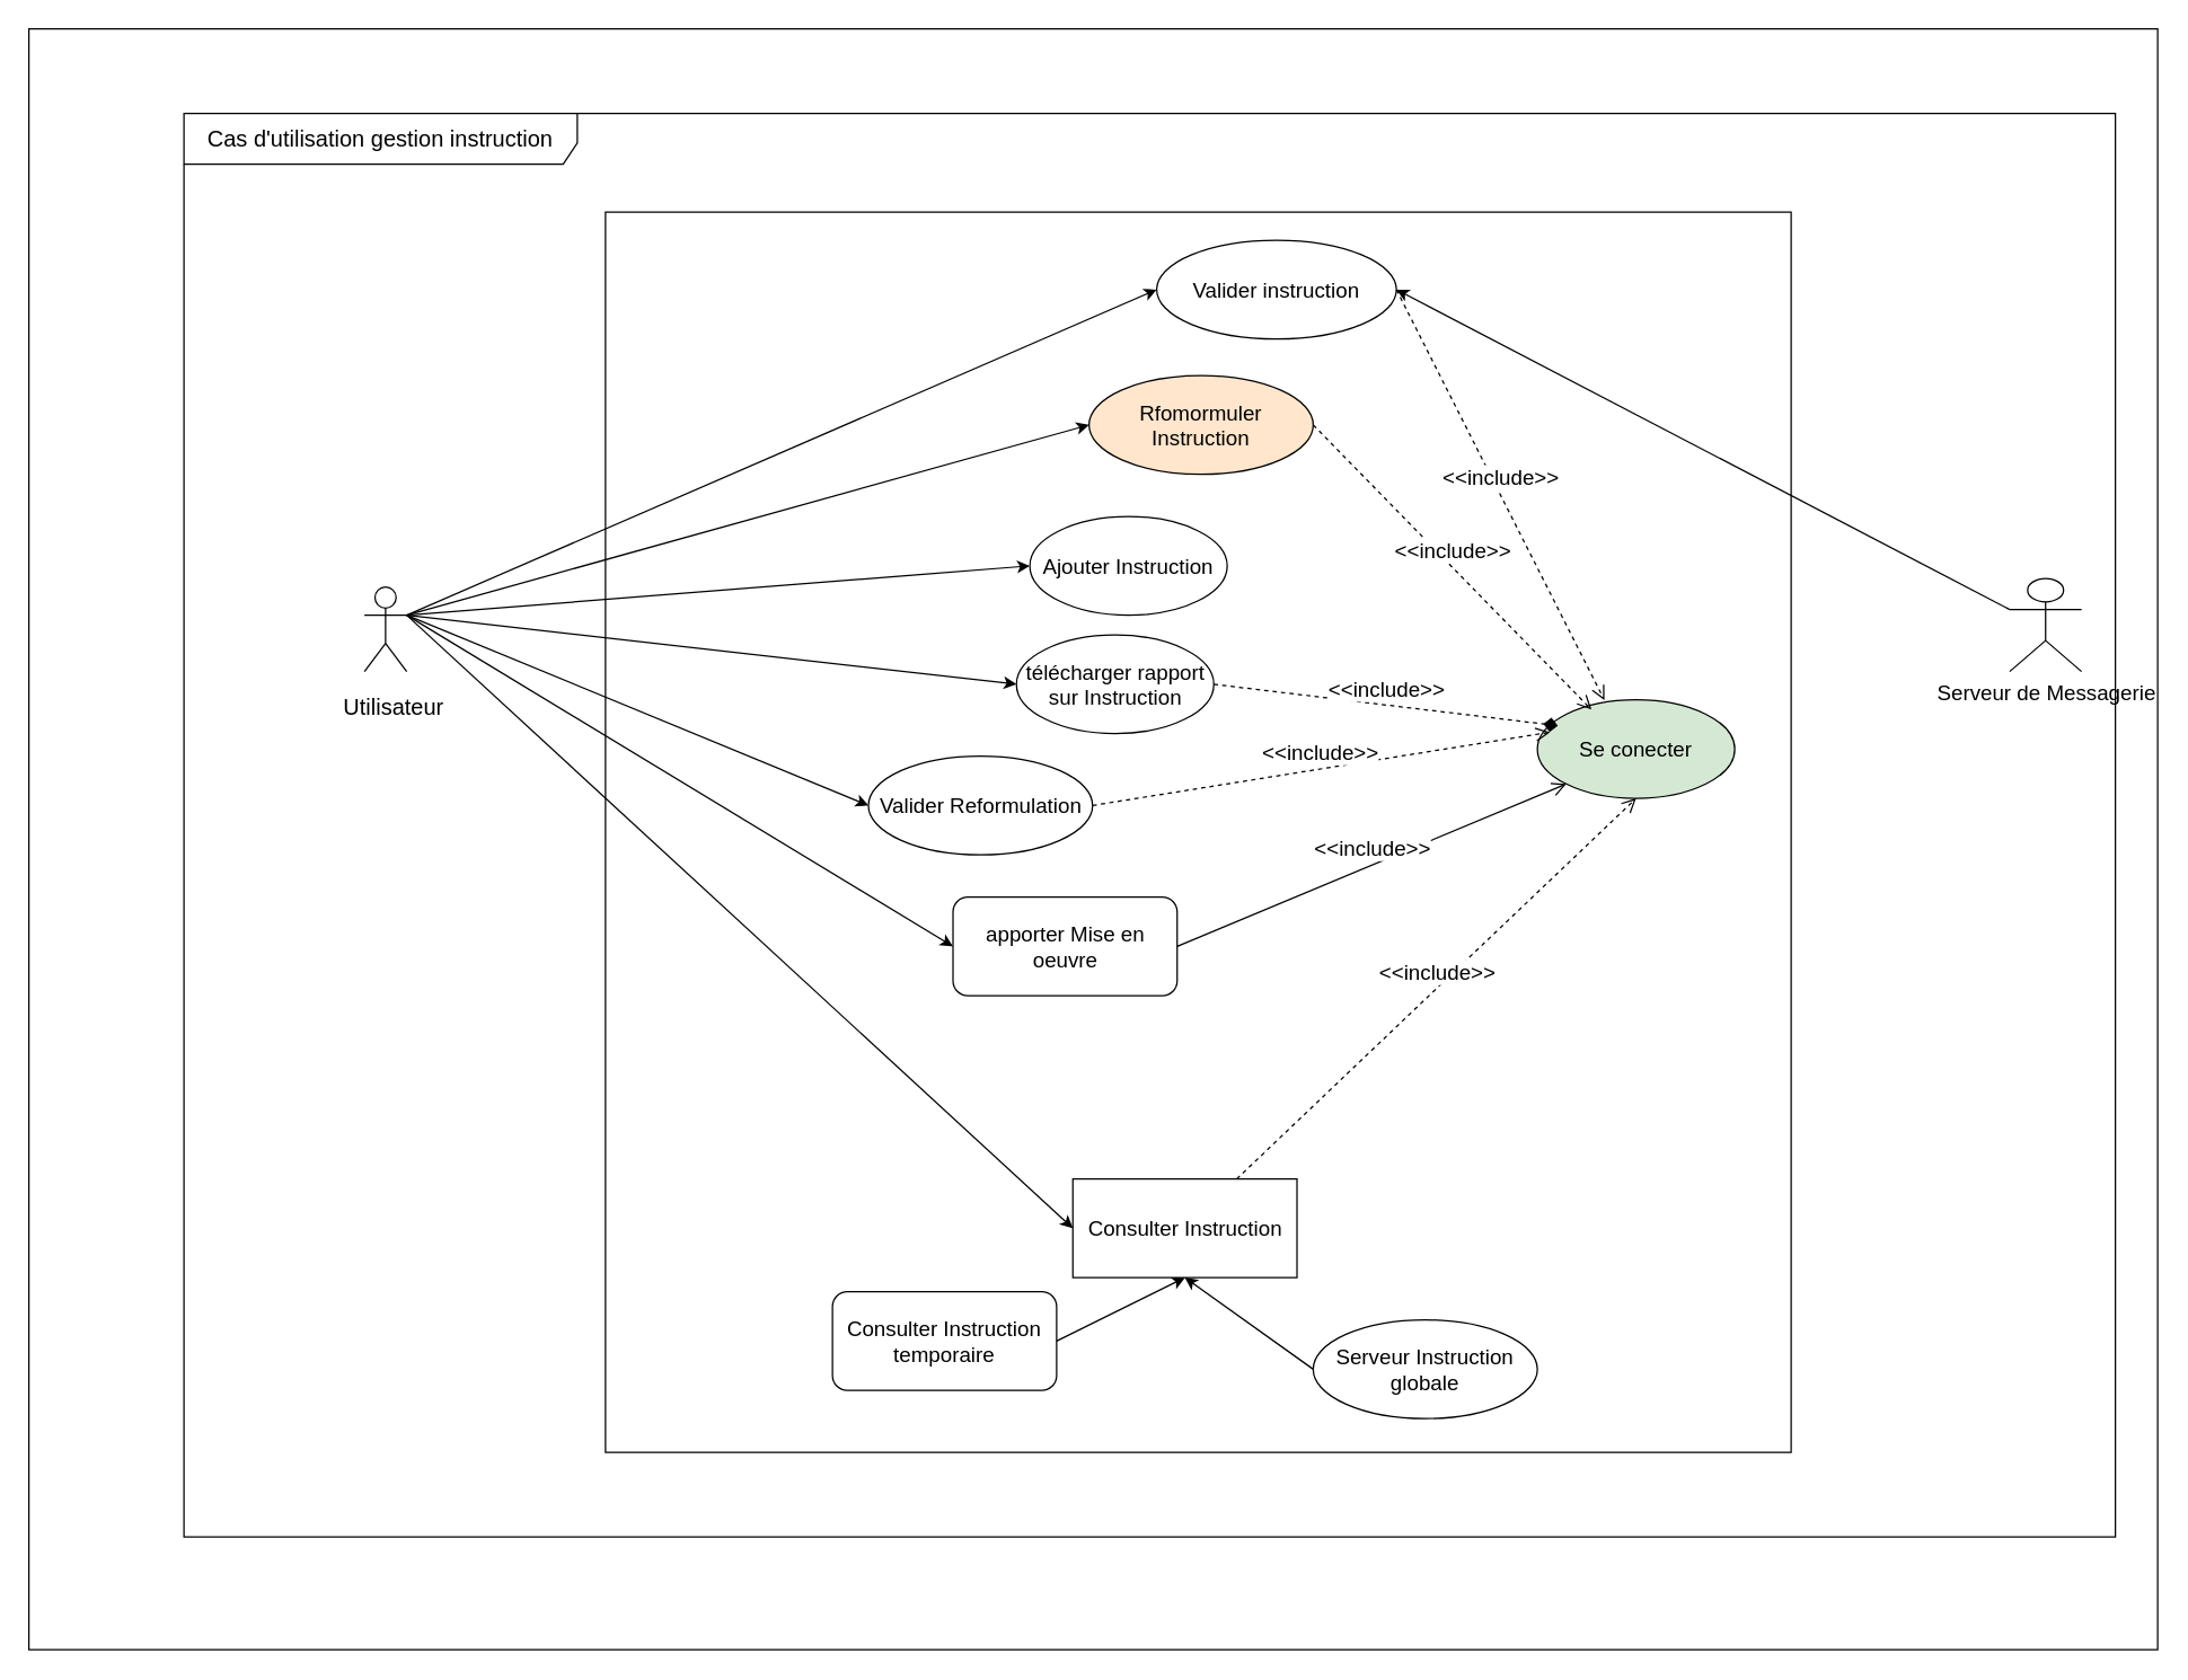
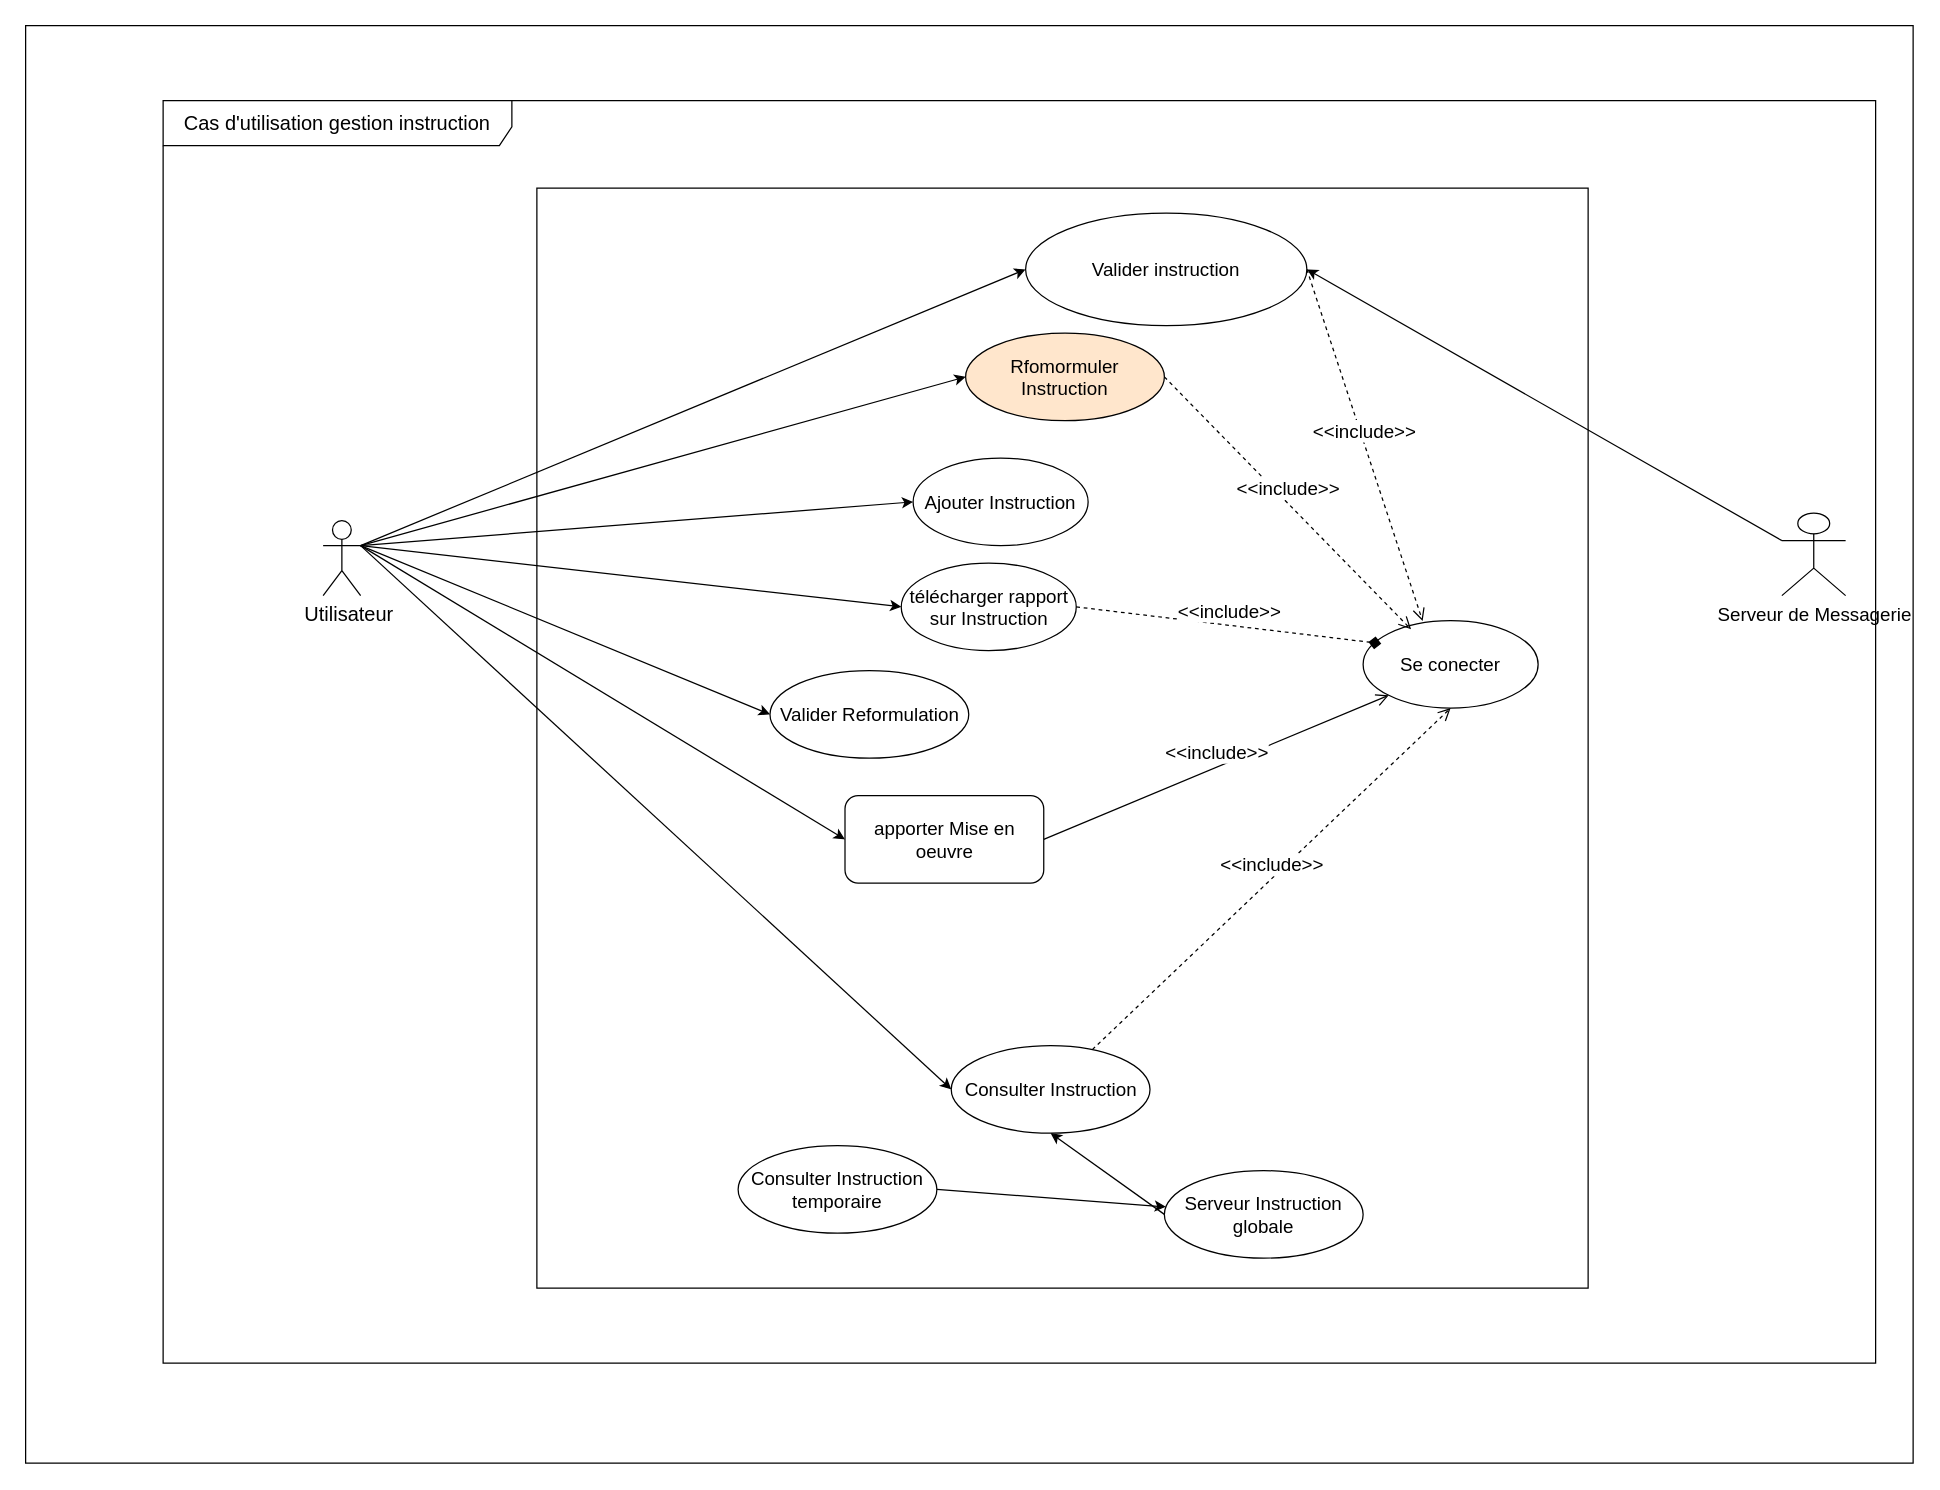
  <mxCell id="0" />
  <mxCell id="1" parent="0" />
  <mxCell id="2" value="" style="rounded=0;whiteSpace=wrap;html=1;" vertex="1" parent="1"><mxGeometry x="20" y="20" width="1510" height="1150" as="geometry" /></mxCell>
  <mxCell id="3" value="&lt;font style=&quot;font-size: 16px;&quot;&gt;Cas d'utilisation gestion instruction&lt;/font&gt;" style="shape=umlFrame;whiteSpace=wrap;html=1;pointerEvents=0;recursiveResize=0;container=1;collapsible=0;width=279;height=36;" vertex="1" parent="1"><mxGeometry x="130" y="80" width="1370" height="1010" as="geometry" /></mxCell>
  <mxCell id="4" value="&lt;font style=&quot;font-size: 15px;&quot;&gt;Consulter Réunion&lt;/font&gt;" style="ellipse;whiteSpace=wrap;html=1;" vertex="1" parent="3"><mxGeometry x="555" y="356" width="140" height="70" as="geometry" /></mxCell>
  <mxCell id="5" value="&lt;font style=&quot;font-size: 15px;&quot;&gt;Supprimer Reunion&lt;/font&gt;" style="ellipse;whiteSpace=wrap;html=1;" vertex="1" parent="3"><mxGeometry x="529" y="256" width="140" height="70" as="geometry" /></mxCell>
  <mxCell id="6" value="" style="rounded=0;whiteSpace=wrap;html=1;" vertex="1" parent="3"><mxGeometry x="299" y="70" width="841" height="880" as="geometry" /></mxCell>
  <mxCell id="7" value="&lt;font style=&quot;font-size: 15px;&quot;&gt;Serveur de Messagerie&lt;/font&gt;" style="shape=umlActor;verticalLabelPosition=bottom;verticalAlign=top;html=1;outlineConnect=0;" vertex="1" parent="3"><mxGeometry x="1295" y="330" width="51" height="66" as="geometry" /></mxCell>
- <mxCell id="8" value="Utilisateur" style="text;html=1;align=center;verticalAlign=middle;whiteSpace=wrap;rounded=0;fontSize=16;" vertex="1" parent="3"><mxGeometry x="119" y="406" width="60" height="30" as="geometry" /></mxCell>
- <mxCell id="9" value="&lt;font style=&quot;font-size: 15px;&quot;&gt;Consulter Instruction&lt;/font&gt;" style="whiteSpace=wrap;html=1;rounded=0;" vertex="1" parent="3"><mxGeometry x="630.5" y="756" width="159" height="70" as="geometry" /></mxCell>
+ <mxCell id="8" value="Utilisateur" style="text;html=1;align=center;verticalAlign=middle;whiteSpace=wrap;rounded=0;fontSize=16;" vertex="1" parent="3"><mxGeometry x="119" y="396" width="60" height="30" as="geometry" /></mxCell>
+ <mxCell id="9" value="&lt;font style=&quot;font-size: 15px;&quot;&gt;Consulter Instruction&lt;/font&gt;" style="ellipse;whiteSpace=wrap;html=1;" vertex="1" parent="3"><mxGeometry x="630.5" y="756" width="159" height="70" as="geometry" /></mxCell>
  <mxCell id="10" value="&lt;font style=&quot;font-size: 15px;&quot;&gt;Ajouter Instruction&lt;/font&gt;" style="ellipse;whiteSpace=wrap;html=1;" vertex="1" parent="3"><mxGeometry x="600" y="286" width="140" height="70" as="geometry" /></mxCell>
- <mxCell id="11" value="&lt;font style=&quot;font-size: 15px;&quot;&gt;Valider instruction&lt;/font&gt;" style="ellipse;whiteSpace=wrap;html=1;" vertex="1" parent="3"><mxGeometry x="690" y="90" width="170" height="70" as="geometry" /></mxCell>
+ <mxCell id="11" value="&lt;font style=&quot;font-size: 15px;&quot;&gt;Valider instruction&lt;/font&gt;" style="ellipse;whiteSpace=wrap;html=1;" vertex="1" parent="3"><mxGeometry x="690" y="90" width="225" height="90" as="geometry" /></mxCell>
  <mxCell id="12" value="" style="shape=umlActor;verticalLabelPosition=bottom;verticalAlign=top;html=1;outlineConnect=0;" vertex="1" parent="3"><mxGeometry x="128" y="336" width="30" height="60" as="geometry" /></mxCell>
  <mxCell id="13" value="&lt;span style=&quot;font-size: 15px;&quot;&gt;Valider Reformulation&lt;/span&gt;" style="ellipse;whiteSpace=wrap;html=1;" vertex="1" parent="3"><mxGeometry x="485.5" y="456" width="159" height="70" as="geometry" /></mxCell>
  <mxCell id="14" value="&lt;span style=&quot;font-size: 15px;&quot;&gt;Rfomormuler Instruction&lt;/span&gt;" style="ellipse;whiteSpace=wrap;html=1;fillColor=#ffe6cc;" vertex="1" parent="3"><mxGeometry x="642" y="186" width="159" height="70" as="geometry" /></mxCell>
  <mxCell id="15" value="&lt;span style=&quot;font-size: 15px;&quot;&gt;apporter Mise en oeuvre&lt;/span&gt;" style="whiteSpace=wrap;html=1;rounded=1;" vertex="1" parent="3"><mxGeometry x="545.5" y="556" width="159" height="70" as="geometry" /></mxCell>
  <mxCell id="16" value="&lt;span style=&quot;font-size: 15px;&quot;&gt;Serveur Instruction globale&lt;/span&gt;" style="ellipse;whiteSpace=wrap;html=1;" vertex="1" parent="3"><mxGeometry x="801" y="856" width="159" height="70" as="geometry" /></mxCell>
- <mxCell id="17" value="&lt;font style=&quot;font-size: 15px;&quot;&gt;Se conecter&lt;/font&gt;" style="ellipse;whiteSpace=wrap;html=1;fillColor=#d5e8d4;" vertex="1" parent="3"><mxGeometry x="960" y="416" width="140" height="70" as="geometry" /></mxCell>
+ <mxCell id="17" value="&lt;font style=&quot;font-size: 15px;&quot;&gt;Se conecter&lt;/font&gt;" style="ellipse;whiteSpace=wrap;html=1;" vertex="1" parent="3"><mxGeometry x="960" y="416" width="140" height="70" as="geometry" /></mxCell>
  <mxCell id="18" value="&lt;font style=&quot;font-size: 15px;&quot;&gt;&amp;lt;&amp;lt;include&amp;gt;&amp;gt;&lt;/font&gt;" style="html=1;verticalAlign=bottom;endArrow=open;dashed=1;endSize=8;curved=0;rounded=0;entryX=0.5;entryY=1;entryDx=0;entryDy=0;" edge="1" parent="3" source="9" target="17"><mxGeometry relative="1" as="geometry"><mxPoint x="710" y="336" as="sourcePoint" /><mxPoint x="630" y="336" as="targetPoint" /></mxGeometry></mxCell>
  <mxCell id="19" value="&lt;font style=&quot;font-size: 15px;&quot;&gt;&amp;lt;&amp;lt;include&amp;gt;&amp;gt;&lt;/font&gt;" style="html=1;verticalAlign=bottom;endArrow=open;dashed=1;endSize=8;curved=0;rounded=0;exitX=1;exitY=0.5;exitDx=0;exitDy=0;entryX=0.34;entryY=0.005;entryDx=0;entryDy=0;entryPerimeter=0;" edge="1" parent="3" source="11" target="17"><mxGeometry relative="1" as="geometry"><mxPoint x="660" y="576" as="sourcePoint" /><mxPoint x="580" y="576" as="targetPoint" /></mxGeometry></mxCell>
  <mxCell id="20" value="&lt;font style=&quot;font-size: 15px;&quot;&gt;&amp;lt;&amp;lt;include&amp;gt;&amp;gt;&lt;/font&gt;" style="html=1;verticalAlign=bottom;endArrow=open;dashed=1;endSize=8;curved=0;rounded=0;exitX=1;exitY=0.5;exitDx=0;exitDy=0;entryX=0.274;entryY=0.1;entryDx=0;entryDy=0;entryPerimeter=0;" edge="1" parent="3" source="14" target="17"><mxGeometry relative="1" as="geometry"><mxPoint x="669" y="226" as="sourcePoint" /><mxPoint x="945" y="304" as="targetPoint" /></mxGeometry></mxCell>
- <mxCell id="21" value="&lt;font style=&quot;font-size: 15px;&quot;&gt;&amp;lt;&amp;lt;include&amp;gt;&amp;gt;&lt;/font&gt;" style="html=1;verticalAlign=bottom;endArrow=open;dashed=1;endSize=8;curved=0;rounded=0;exitX=1;exitY=0.5;exitDx=0;exitDy=0;entryX=0.064;entryY=0.329;entryDx=0;entryDy=0;entryPerimeter=0;" edge="1" parent="3" source="13" target="17"><mxGeometry relative="1" as="geometry"><mxPoint x="850" y="626" as="sourcePoint" /><mxPoint x="1126" y="704" as="targetPoint" /></mxGeometry></mxCell>
- <mxCell id="22" value="&lt;span style=&quot;font-size: 15px;&quot;&gt;Consulter Instruction temporaire&lt;/span&gt;" style="whiteSpace=wrap;html=1;rounded=1;" vertex="1" parent="3"><mxGeometry x="460" y="836" width="159" height="70" as="geometry" /></mxCell>
+ <mxCell id="22" value="&lt;span style=&quot;font-size: 15px;&quot;&gt;Consulter Instruction temporaire&lt;/span&gt;" style="ellipse;whiteSpace=wrap;html=1;" vertex="1" parent="3"><mxGeometry x="460" y="836" width="159" height="70" as="geometry" /></mxCell>
  <mxCell id="23" value="" style="endArrow=classic;html=1;rounded=0;exitX=1;exitY=0.333;exitDx=0;exitDy=0;exitPerimeter=0;entryX=0;entryY=0.5;entryDx=0;entryDy=0;" edge="1" parent="3" source="12" target="15"><mxGeometry width="50" height="50" relative="1" as="geometry"><mxPoint x="560" y="596" as="sourcePoint" /><mxPoint x="610" y="546" as="targetPoint" /></mxGeometry></mxCell>
  <mxCell id="24" value="" style="endArrow=classic;html=1;rounded=0;exitX=1;exitY=0.333;exitDx=0;exitDy=0;exitPerimeter=0;entryX=0;entryY=0.5;entryDx=0;entryDy=0;" edge="1" parent="3" source="12" target="10"><mxGeometry width="50" height="50" relative="1" as="geometry"><mxPoint x="560" y="466" as="sourcePoint" /><mxPoint x="610" y="416" as="targetPoint" /></mxGeometry></mxCell>
  <mxCell id="25" value="" style="endArrow=classic;html=1;rounded=0;exitX=1;exitY=0.333;exitDx=0;exitDy=0;exitPerimeter=0;entryX=0;entryY=0.5;entryDx=0;entryDy=0;" edge="1" parent="3" source="12" target="13"><mxGeometry width="50" height="50" relative="1" as="geometry"><mxPoint x="560" y="466" as="sourcePoint" /><mxPoint x="610" y="416" as="targetPoint" /></mxGeometry></mxCell>
  <mxCell id="26" value="" style="endArrow=classic;html=1;rounded=0;exitX=1;exitY=0.333;exitDx=0;exitDy=0;exitPerimeter=0;entryX=0;entryY=0.5;entryDx=0;entryDy=0;" edge="1" parent="3" source="12" target="9"><mxGeometry width="50" height="50" relative="1" as="geometry"><mxPoint x="560" y="596" as="sourcePoint" /><mxPoint x="610" y="546" as="targetPoint" /></mxGeometry></mxCell>
- <mxCell id="27" value="" style="endArrow=classic;html=1;rounded=0;exitX=1;exitY=0.5;exitDx=0;exitDy=0;entryX=0.5;entryY=1;entryDx=0;entryDy=0;" edge="1" parent="3" source="22" target="9"><mxGeometry width="50" height="50" relative="1" as="geometry"><mxPoint x="560" y="866" as="sourcePoint" /><mxPoint x="610" y="816" as="targetPoint" /></mxGeometry></mxCell>
+ <mxCell id="27" value="" style="endArrow=classic;html=1;rounded=0;exitX=1;exitY=0.5;exitDx=0;exitDy=0;" edge="1" parent="3" source="22" target="16"><mxGeometry width="50" height="50" relative="1" as="geometry"><mxPoint x="560" y="866" as="sourcePoint" /><mxPoint x="610" y="816" as="targetPoint" /></mxGeometry></mxCell>
  <mxCell id="28" value="" style="endArrow=classic;html=1;rounded=0;exitX=0;exitY=0.5;exitDx=0;exitDy=0;entryX=0.5;entryY=1;entryDx=0;entryDy=0;" edge="1" parent="3" source="16" target="9"><mxGeometry width="50" height="50" relative="1" as="geometry"><mxPoint x="560" y="866" as="sourcePoint" /><mxPoint x="610" y="816" as="targetPoint" /></mxGeometry></mxCell>
  <mxCell id="29" value="&lt;font style=&quot;font-size: 15px;&quot;&gt;&amp;lt;&amp;lt;include&amp;gt;&amp;gt;&lt;/font&gt;" style="html=1;verticalAlign=bottom;endArrow=open;dashed=0;endSize=8;curved=0;rounded=0;exitX=1;exitY=0.5;exitDx=0;exitDy=0;entryX=0;entryY=1;entryDx=0;entryDy=0;" edge="1" parent="3" source="15" target="17"><mxGeometry relative="1" as="geometry"><mxPoint x="759" y="558" as="sourcePoint" /><mxPoint x="979" y="506" as="targetPoint" /></mxGeometry></mxCell>
  <mxCell id="30" value="" style="endArrow=classic;html=1;rounded=0;exitX=1;exitY=0.333;exitDx=0;exitDy=0;exitPerimeter=0;entryX=0;entryY=0.5;entryDx=0;entryDy=0;" edge="1" parent="3" source="12" target="14"><mxGeometry width="50" height="50" relative="1" as="geometry"><mxPoint x="560" y="336" as="sourcePoint" /><mxPoint x="610" y="286" as="targetPoint" /></mxGeometry></mxCell>
  <mxCell id="31" value="" style="endArrow=classic;html=1;rounded=0;exitX=1;exitY=0.333;exitDx=0;exitDy=0;exitPerimeter=0;entryX=0;entryY=0.5;entryDx=0;entryDy=0;" edge="1" parent="3" source="12" target="11"><mxGeometry width="50" height="50" relative="1" as="geometry"><mxPoint x="560" y="336" as="sourcePoint" /><mxPoint x="610" y="286" as="targetPoint" /></mxGeometry></mxCell>
  <mxCell id="32" value="" style="endArrow=classic;html=1;rounded=0;entryX=1;entryY=0.5;entryDx=0;entryDy=0;exitX=0;exitY=0.333;exitDx=0;exitDy=0;exitPerimeter=0;" edge="1" parent="3" source="7" target="11"><mxGeometry width="50" height="50" relative="1" as="geometry"><mxPoint x="790" y="220" as="sourcePoint" /><mxPoint x="840" y="170" as="targetPoint" /></mxGeometry></mxCell>
  <mxCell id="33" value="&lt;font style=&quot;font-size: 15px;&quot;&gt;télécharger rapport sur Instruction&lt;/font&gt;" style="ellipse;whiteSpace=wrap;html=1;" vertex="1" parent="3"><mxGeometry x="590.5" y="370" width="140" height="70" as="geometry" /></mxCell>
  <mxCell id="34" value="" style="endArrow=classic;html=1;rounded=0;exitX=1;exitY=0.333;exitDx=0;exitDy=0;exitPerimeter=0;entryX=0;entryY=0.5;entryDx=0;entryDy=0;" edge="1" parent="3" source="12" target="33"><mxGeometry width="50" height="50" relative="1" as="geometry"><mxPoint x="500" y="440" as="sourcePoint" /><mxPoint x="550" y="390" as="targetPoint" /></mxGeometry></mxCell>
  <mxCell id="35" value="&lt;font style=&quot;font-size: 15px;&quot;&gt;&amp;lt;&amp;lt;include&amp;gt;&amp;gt;&lt;/font&gt;" style="html=1;verticalAlign=bottom;endArrow=diamond;dashed=1;endSize=8;curved=0;rounded=0;exitX=1;exitY=0.5;exitDx=0;exitDy=0;entryX=0.104;entryY=0.263;entryDx=0;entryDy=0;entryPerimeter=0;" edge="1" parent="3" source="33" target="17"><mxGeometry relative="1" as="geometry"><mxPoint x="729" y="356" as="sourcePoint" /><mxPoint x="1014" y="434" as="targetPoint" /></mxGeometry></mxCell>
